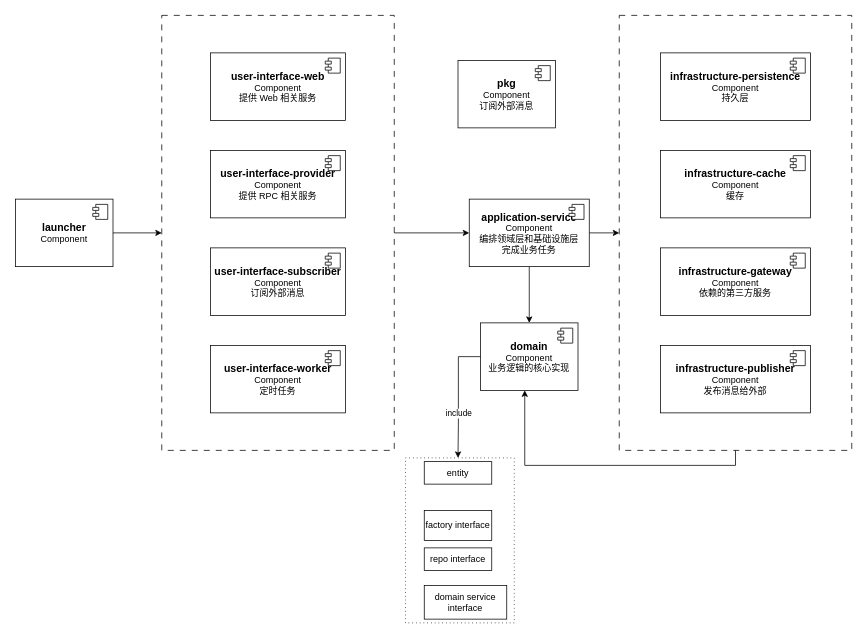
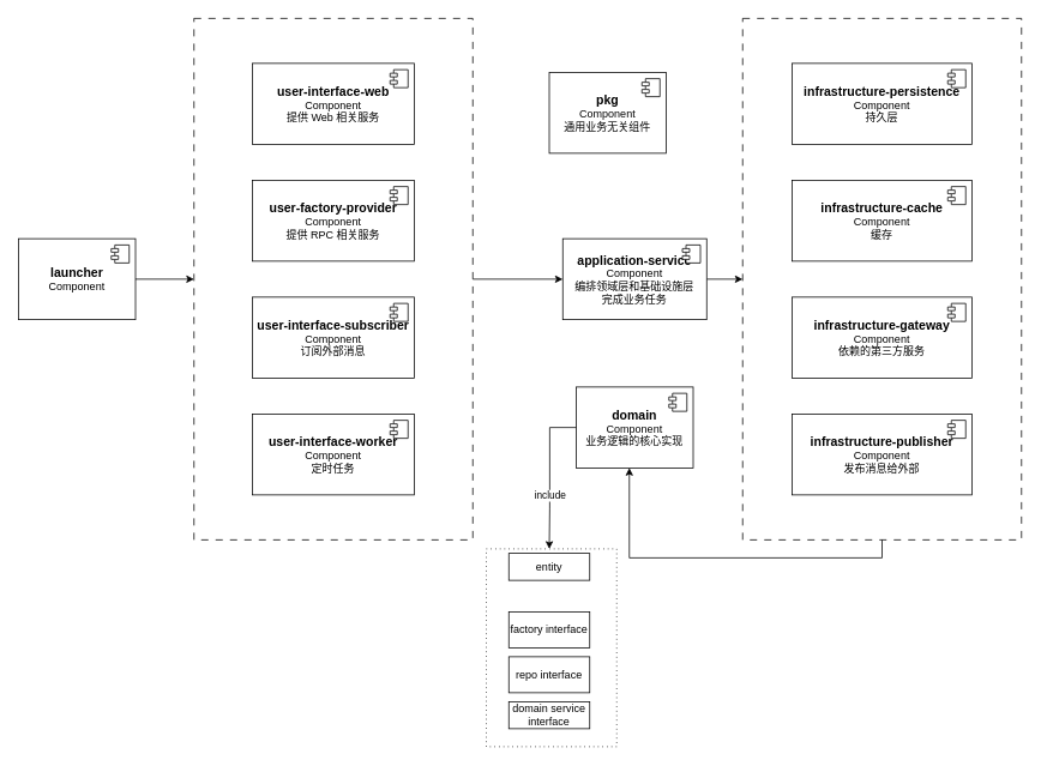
  <mxCell id="0" />
  <mxCell id="1" parent="0" />
  <mxCell id="2" value="" style="rounded=0;whiteSpace=wrap;html=1;fillColor=none;dashed=1;dashPattern=1 4;" vertex="1" parent="1"><mxGeometry x="540" y="610" width="145" height="220" as="geometry" /></mxCell>
  <mxCell id="3" value="" style="rounded=0;whiteSpace=wrap;html=1;fillColor=none;dashed=1;dashPattern=8 8;" vertex="1" parent="1"><mxGeometry x="825" y="20" width="310" height="580" as="geometry" /></mxCell>
  <mxCell id="4" value="" style="edgeStyle=orthogonalEdgeStyle;rounded=0;orthogonalLoop=1;jettySize=auto;html=1;" edge="1" parent="1" source="5" target="19"><mxGeometry relative="1" as="geometry" /></mxCell>
  <mxCell id="5" value="" style="rounded=0;whiteSpace=wrap;html=1;fillColor=none;dashed=1;dashPattern=8 8;" vertex="1" parent="1"><mxGeometry x="215" y="20" width="310" height="580" as="geometry" /></mxCell>
  <mxCell id="6" value="" style="edgeStyle=orthogonalEdgeStyle;rounded=0;orthogonalLoop=1;jettySize=auto;html=1;" edge="1" parent="1" source="7" target="5"><mxGeometry relative="1" as="geometry" /></mxCell>
  <mxCell id="7" value="&lt;div&gt;&lt;b&gt;&lt;font style=&quot;font-size: 14px;&quot;&gt;launcher&lt;/font&gt;&lt;/b&gt;&lt;/div&gt;Component" style="html=1;dropTarget=0;whiteSpace=wrap;" vertex="1" parent="1"><mxGeometry x="20" y="265" width="130" height="90" as="geometry" /></mxCell>
  <mxCell id="8" value="" style="shape=module;jettyWidth=8;jettyHeight=4;" vertex="1" parent="7"><mxGeometry x="1" width="20" height="20" relative="1" as="geometry"><mxPoint x="-27" y="7" as="offset" /></mxGeometry></mxCell>
  <mxCell id="9" value="&lt;div&gt;&lt;b&gt;&lt;font style=&quot;font-size: 14px;&quot;&gt;user-interface-web&lt;/font&gt;&lt;/b&gt;&lt;/div&gt;Component&lt;div&gt;提供 Web 相关服务&lt;/div&gt;" style="html=1;dropTarget=0;whiteSpace=wrap;" vertex="1" parent="1"><mxGeometry x="280" y="70" width="180" height="90" as="geometry" /></mxCell>
  <mxCell id="10" value="" style="shape=module;jettyWidth=8;jettyHeight=4;" vertex="1" parent="9"><mxGeometry x="1" width="20" height="20" relative="1" as="geometry"><mxPoint x="-27" y="7" as="offset" /></mxGeometry></mxCell>
- <mxCell id="11" value="&lt;div&gt;&lt;b&gt;&lt;font style=&quot;font-size: 14px;&quot;&gt;user-interface-provider&lt;/font&gt;&lt;/b&gt;&lt;/div&gt;Component&lt;div&gt;提供 RPC 相关服务&lt;/div&gt;" style="html=1;dropTarget=0;whiteSpace=wrap;" vertex="1" parent="1"><mxGeometry x="280" y="200" width="180" height="90" as="geometry" /></mxCell>
+ <mxCell id="11" value="&lt;div&gt;&lt;b&gt;&lt;font style=&quot;font-size: 14px;&quot;&gt;user-factory-provider&lt;/font&gt;&lt;/b&gt;&lt;/div&gt;Component&lt;div&gt;提供 RPC 相关服务&lt;/div&gt;" style="html=1;dropTarget=0;whiteSpace=wrap;" vertex="1" parent="1"><mxGeometry x="280" y="200" width="180" height="90" as="geometry" /></mxCell>
  <mxCell id="12" value="" style="shape=module;jettyWidth=8;jettyHeight=4;" vertex="1" parent="11"><mxGeometry x="1" width="20" height="20" relative="1" as="geometry"><mxPoint x="-27" y="7" as="offset" /></mxGeometry></mxCell>
  <mxCell id="13" value="&lt;div&gt;&lt;b&gt;&lt;font style=&quot;font-size: 14px;&quot;&gt;user-interface-subscriber&lt;/font&gt;&lt;/b&gt;&lt;/div&gt;Component&lt;div&gt;订阅外部消息&lt;/div&gt;" style="html=1;dropTarget=0;whiteSpace=wrap;" vertex="1" parent="1"><mxGeometry x="280" y="330" width="180" height="90" as="geometry" /></mxCell>
  <mxCell id="14" value="" style="shape=module;jettyWidth=8;jettyHeight=4;" vertex="1" parent="13"><mxGeometry x="1" width="20" height="20" relative="1" as="geometry"><mxPoint x="-27" y="7" as="offset" /></mxGeometry></mxCell>
  <mxCell id="15" value="&lt;div&gt;&lt;b&gt;&lt;font style=&quot;font-size: 14px;&quot;&gt;user-interface-worker&lt;/font&gt;&lt;/b&gt;&lt;/div&gt;Component&lt;div&gt;定时任务&lt;/div&gt;" style="html=1;dropTarget=0;whiteSpace=wrap;" vertex="1" parent="1"><mxGeometry x="280" y="460" width="180" height="90" as="geometry" /></mxCell>
  <mxCell id="16" value="" style="shape=module;jettyWidth=8;jettyHeight=4;" vertex="1" parent="15"><mxGeometry x="1" width="20" height="20" relative="1" as="geometry"><mxPoint x="-27" y="7" as="offset" /></mxGeometry></mxCell>
  <mxCell id="17" value="" style="edgeStyle=orthogonalEdgeStyle;rounded=0;orthogonalLoop=1;jettySize=auto;html=1;" edge="1" parent="1" source="19" target="3"><mxGeometry relative="1" as="geometry" /></mxCell>
- <mxCell id="18" style="edgeStyle=orthogonalEdgeStyle;rounded=0;orthogonalLoop=1;jettySize=auto;html=1;entryX=0.5;entryY=0;entryDx=0;entryDy=0;" edge="1" parent="1" source="19" target="23"><mxGeometry relative="1" as="geometry" /></mxCell>
  <mxCell id="19" value="&lt;div&gt;&lt;span style=&quot;font-size: 14px;&quot;&gt;&lt;b&gt;application-service&lt;/b&gt;&lt;/span&gt;&lt;/div&gt;Component&lt;div&gt;编排领域层和基础设施层&lt;/div&gt;&lt;div&gt;完成业务任务&lt;/div&gt;" style="html=1;dropTarget=0;whiteSpace=wrap;" vertex="1" parent="1"><mxGeometry x="625" y="265" width="160" height="90" as="geometry" /></mxCell>
  <mxCell id="20" value="" style="shape=module;jettyWidth=8;jettyHeight=4;" vertex="1" parent="19"><mxGeometry x="1" width="20" height="20" relative="1" as="geometry"><mxPoint x="-27" y="7" as="offset" /></mxGeometry></mxCell>
  <mxCell id="21" style="edgeStyle=orthogonalEdgeStyle;rounded=0;orthogonalLoop=1;jettySize=auto;html=1;entryX=0.5;entryY=0;entryDx=0;entryDy=0;" edge="1" parent="1"><mxGeometry relative="1" as="geometry"><mxPoint x="652.5" y="475" as="sourcePoint" /><mxPoint x="610" y="610" as="targetPoint" /><Array as="points"><mxPoint x="610.5" y="475" /><mxPoint x="610.5" y="565" /></Array></mxGeometry></mxCell>
  <mxCell id="22" value="include" style="edgeLabel;html=1;align=center;verticalAlign=middle;resizable=0;points=[];" vertex="1" connectable="0" parent="21"><mxGeometry x="0.379" y="3" relative="1" as="geometry"><mxPoint x="-3" y="-5" as="offset" /></mxGeometry></mxCell>
  <mxCell id="23" value="&lt;div&gt;&lt;b&gt;&lt;font style=&quot;font-size: 14px;&quot;&gt;domain&lt;/font&gt;&lt;/b&gt;&lt;/div&gt;Component&lt;div&gt;业务逻辑的核心实现&lt;/div&gt;" style="html=1;dropTarget=0;whiteSpace=wrap;" vertex="1" parent="1"><mxGeometry x="640" y="430" width="130" height="90" as="geometry" /></mxCell>
  <mxCell id="24" value="" style="shape=module;jettyWidth=8;jettyHeight=4;" vertex="1" parent="23"><mxGeometry x="1" width="20" height="20" relative="1" as="geometry"><mxPoint x="-27" y="7" as="offset" /></mxGeometry></mxCell>
  <mxCell id="25" value="&lt;div&gt;&lt;span style=&quot;font-size: 14px;&quot;&gt;&lt;b&gt;infrastructure-persistence&lt;/b&gt;&lt;/span&gt;&lt;/div&gt;Component&lt;div&gt;持久层&lt;/div&gt;" style="html=1;dropTarget=0;whiteSpace=wrap;" vertex="1" parent="1"><mxGeometry x="880" y="70" width="200" height="90" as="geometry" /></mxCell>
  <mxCell id="26" value="" style="shape=module;jettyWidth=8;jettyHeight=4;" vertex="1" parent="25"><mxGeometry x="1" width="20" height="20" relative="1" as="geometry"><mxPoint x="-27" y="7" as="offset" /></mxGeometry></mxCell>
  <mxCell id="27" value="&lt;div&gt;&lt;span style=&quot;font-size: 14px;&quot;&gt;&lt;b&gt;infrastructure-gateway&lt;/b&gt;&lt;/span&gt;&lt;/div&gt;Component&lt;div&gt;依赖的第三方服务&lt;/div&gt;" style="html=1;dropTarget=0;whiteSpace=wrap;" vertex="1" parent="1"><mxGeometry x="880" y="330" width="200" height="90" as="geometry" /></mxCell>
  <mxCell id="28" value="" style="shape=module;jettyWidth=8;jettyHeight=4;" vertex="1" parent="27"><mxGeometry x="1" width="20" height="20" relative="1" as="geometry"><mxPoint x="-27" y="7" as="offset" /></mxGeometry></mxCell>
  <mxCell id="29" value="&lt;div&gt;&lt;span style=&quot;font-size: 14px;&quot;&gt;&lt;b&gt;infrastructure-cache&lt;/b&gt;&lt;/span&gt;&lt;/div&gt;Component&lt;div&gt;缓存&lt;/div&gt;" style="html=1;dropTarget=0;whiteSpace=wrap;" vertex="1" parent="1"><mxGeometry x="880" y="200" width="200" height="90" as="geometry" /></mxCell>
  <mxCell id="30" value="" style="shape=module;jettyWidth=8;jettyHeight=4;" vertex="1" parent="29"><mxGeometry x="1" width="20" height="20" relative="1" as="geometry"><mxPoint x="-27" y="7" as="offset" /></mxGeometry></mxCell>
  <mxCell id="31" value="&lt;div&gt;&lt;span style=&quot;font-size: 14px;&quot;&gt;&lt;b&gt;infrastructure-publisher&lt;/b&gt;&lt;/span&gt;&lt;/div&gt;Component&lt;div&gt;发布消息给外部&lt;/div&gt;" style="html=1;dropTarget=0;whiteSpace=wrap;" vertex="1" parent="1"><mxGeometry x="880" y="460" width="200" height="90" as="geometry" /></mxCell>
  <mxCell id="32" value="" style="shape=module;jettyWidth=8;jettyHeight=4;" vertex="1" parent="31"><mxGeometry x="1" width="20" height="20" relative="1" as="geometry"><mxPoint x="-27" y="7" as="offset" /></mxGeometry></mxCell>
  <mxCell id="33" style="edgeStyle=orthogonalEdgeStyle;rounded=0;orthogonalLoop=1;jettySize=auto;html=1;entryX=0.454;entryY=1;entryDx=0;entryDy=0;entryPerimeter=0;" edge="1" parent="1" source="3" target="23"><mxGeometry relative="1" as="geometry"><Array as="points"><mxPoint x="980" y="620" /><mxPoint x="699" y="620" /></Array></mxGeometry></mxCell>
- <mxCell id="34" value="&lt;div&gt;&lt;span style=&quot;font-size: 14px;&quot;&gt;&lt;b&gt;pkg&lt;/b&gt;&lt;/span&gt;&lt;/div&gt;Component&lt;div&gt;订阅外部消息&lt;/div&gt;" style="html=1;dropTarget=0;whiteSpace=wrap;" vertex="1" parent="1"><mxGeometry x="610" y="80" width="130" height="90" as="geometry" /></mxCell>
+ <mxCell id="34" value="&lt;div&gt;&lt;span style=&quot;font-size: 14px;&quot;&gt;&lt;b&gt;pkg&lt;/b&gt;&lt;/span&gt;&lt;/div&gt;Component&lt;div&gt;通用业务无关组件&lt;/div&gt;" style="html=1;dropTarget=0;whiteSpace=wrap;" vertex="1" parent="1"><mxGeometry x="610" y="80" width="130" height="90" as="geometry" /></mxCell>
  <mxCell id="35" value="" style="shape=module;jettyWidth=8;jettyHeight=4;" vertex="1" parent="34"><mxGeometry x="1" width="20" height="20" relative="1" as="geometry"><mxPoint x="-27" y="7" as="offset" /></mxGeometry></mxCell>
  <mxCell id="36" value="entity" style="rounded=0;whiteSpace=wrap;html=1;" vertex="1" parent="1"><mxGeometry x="565" y="615" width="90" height="30" as="geometry" /></mxCell>
  <mxCell id="37" value="factory interface" style="rounded=0;whiteSpace=wrap;html=1;" vertex="1" parent="1"><mxGeometry x="565" y="680" width="90" height="40" as="geometry" /></mxCell>
- <mxCell id="38" value="repo interface" style="rounded=0;whiteSpace=wrap;html=1;" vertex="1" parent="1"><mxGeometry x="565" y="730" width="90" height="30" as="geometry" /></mxCell>
- <mxCell id="39" value="domain service&lt;div&gt;interface&lt;/div&gt;" style="rounded=0;whiteSpace=wrap;html=1;" vertex="1" parent="1"><mxGeometry x="565" y="780" width="110" height="45" as="geometry" /></mxCell>
+ <mxCell id="38" value="repo interface" style="rounded=0;whiteSpace=wrap;html=1;" vertex="1" parent="1"><mxGeometry x="565" y="730" width="90" height="40" as="geometry" /></mxCell>
+ <mxCell id="39" value="domain service&lt;div&gt;interface&lt;/div&gt;" style="rounded=0;whiteSpace=wrap;html=1;" vertex="1" parent="1"><mxGeometry x="565" y="780" width="90" height="30" as="geometry" /></mxCell>
